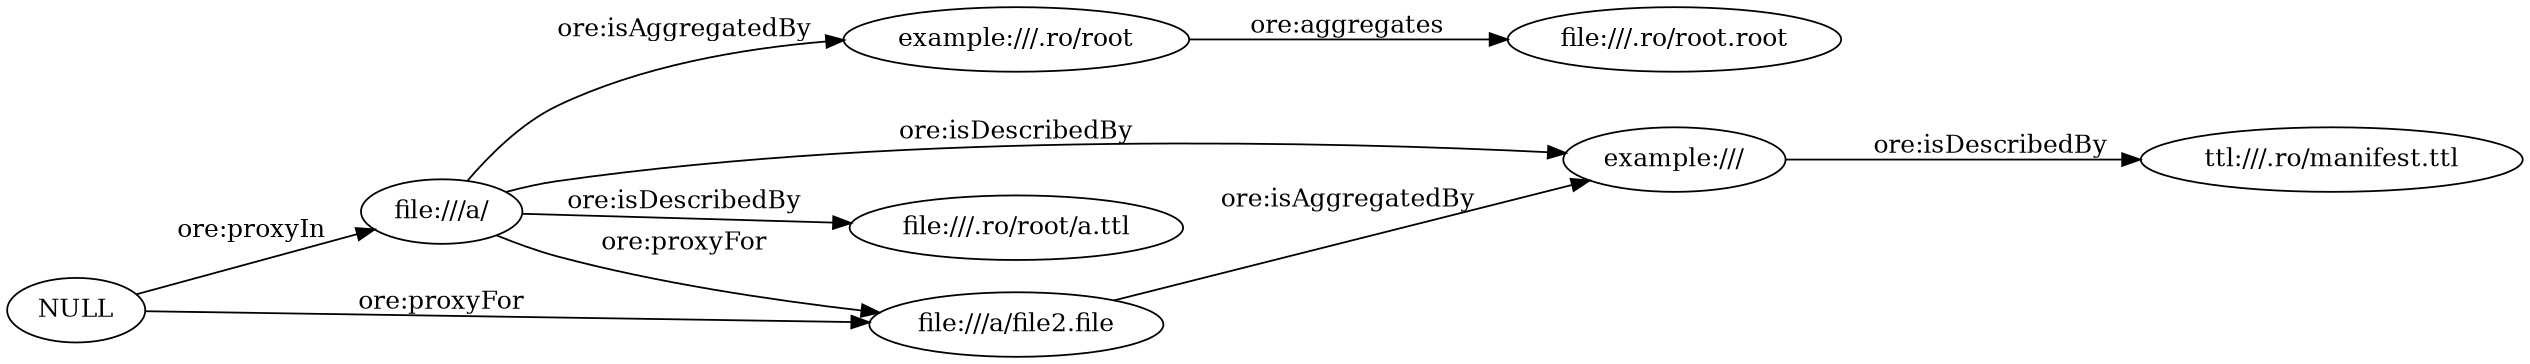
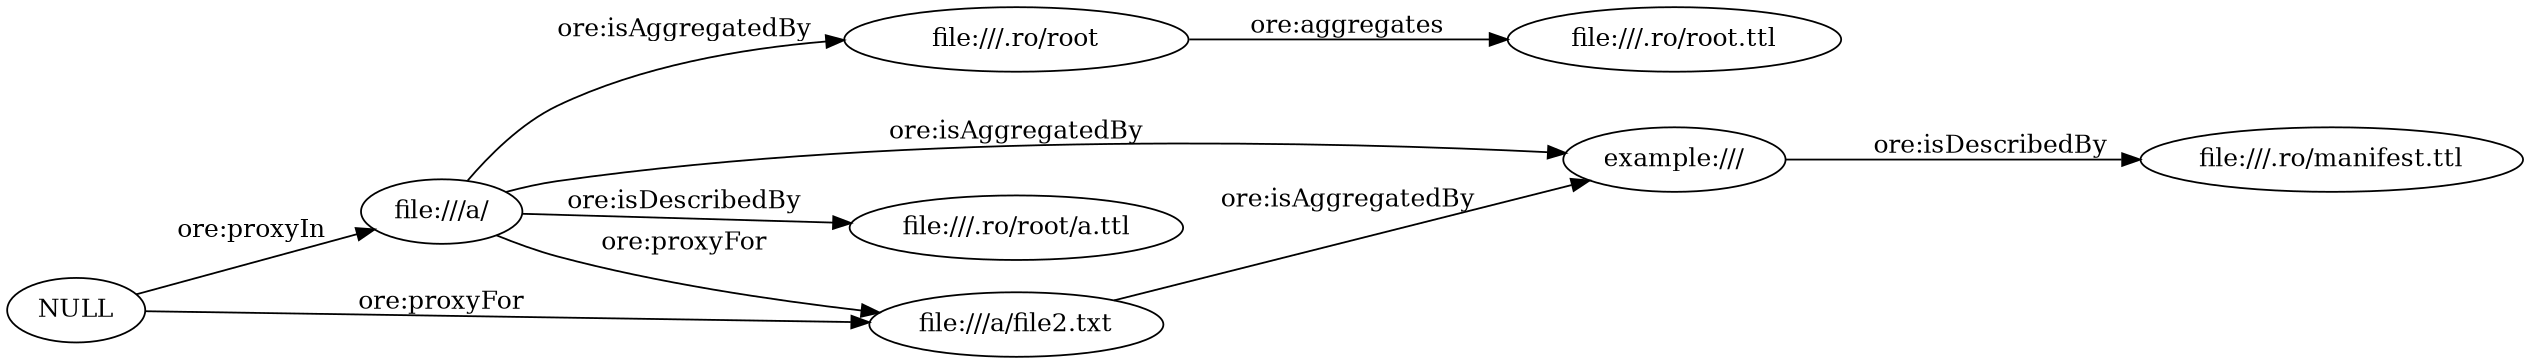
  digraph {
    rankdir=LR
-   "file:///.ro/root" [label="example:///.ro/root"]
-   "file:///.ro/root.ttl" [label="file:///.ro/root.root"]
+   "file:///.ro/root"
+   "file:///.ro/root.ttl"
    "file:///a/"
-   "file:///a/file2.txt" [label="file:///a/file2.file"]
+   "file:///a/file2.txt"
    "file:///.ro/root/a.ttl"
    n6 [label="example:///"]
-   "file:///.ro/manifest.ttl" [label="ttl:///.ro/manifest.ttl"]
+   "file:///.ro/manifest.ttl"
    NULL
    "file:///.ro/root" -> "file:///.ro/root.ttl" [label="ore:aggregates"]
    "file:///a/" -> "file:///.ro/root" [label="ore:isAggregatedBy"]
    "file:///a/" -> "file:///a/file2.txt" [label="ore:proxyFor"]
    "file:///a/" -> "file:///.ro/root/a.ttl" [label="ore:isDescribedBy"]
-   "file:///a/" -> n6 [label="ore:isDescribedBy"]
+   "file:///a/" -> n6 [label="ore:isAggregatedBy"]
    "file:///a/file2.txt" -> n6 [label="ore:isAggregatedBy"]
    n6 -> "file:///.ro/manifest.ttl" [label="ore:isDescribedBy"]
    NULL -> "file:///a/" [label="ore:proxyIn"]
    NULL -> "file:///a/file2.txt" [label="ore:proxyFor"]
  }
